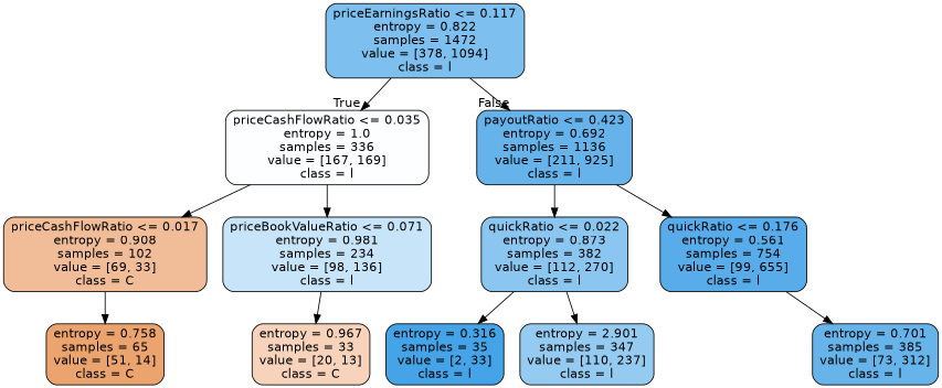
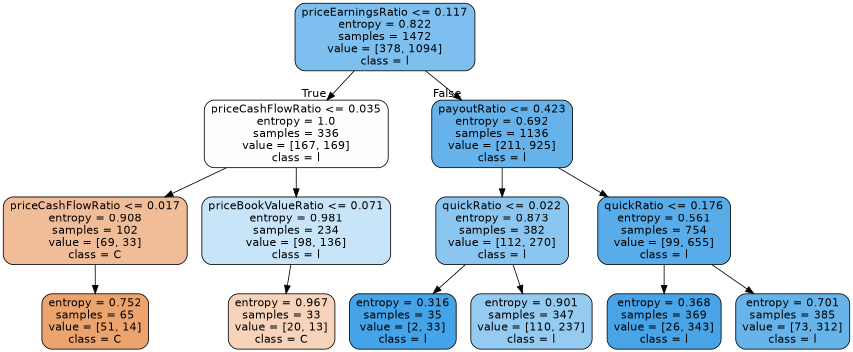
  digraph {
    node [color=black fontname=helvetica shape=box style="filled, rounded"]
    edge [fontname=helvetica]
    n1 [fillcolor="#7dbfee" label="priceEarningsRatio <= 0.117\nentropy = 0.822\nsamples = 1472\nvalue = [378, 1094]\nclass = l"]
    n2 [fillcolor="#fdfeff" label="priceCashFlowRatio <= 0.035\nentropy = 1.0\nsamples = 336\nvalue = [167, 169]\nclass = l"]
    n3 [fillcolor="#66b3eb" label="payoutRatio <= 0.423\nentropy = 0.692\nsamples = 1136\nvalue = [211, 925]\nclass = l"]
    n4 [fillcolor="#f1bd98" label="priceCashFlowRatio <= 0.017\nentropy = 0.908\nsamples = 102\nvalue = [69, 33]\nclass = C"]
    n5 [fillcolor="#c8e4f8" label="priceBookValueRatio <= 0.071\nentropy = 0.981\nsamples = 234\nvalue = [98, 136]\nclass = l"]
    n6 [fillcolor="#8bc6f0" label="quickRatio <= 0.022\nentropy = 0.873\nsamples = 382\nvalue = [112, 270]\nclass = l"]
    n7 [fillcolor="#57ace9" label="quickRatio <= 0.176\nentropy = 0.561\nsamples = 754\nvalue = [99, 655]\nclass = l"]
-   n8 [fillcolor="#eca46f" label="entropy = 0.758\nsamples = 65\nvalue = [51, 14]\nclass = C"]
+   n8 [fillcolor="#eca46f" label="entropy = 0.752\nsamples = 65\nvalue = [51, 14]\nclass = C"]
    n9 [fillcolor="#f6d3ba" label="entropy = 0.967\nsamples = 33\nvalue = [20, 13]\nclass = C"]
    n10 [fillcolor="#45a3e7" label="entropy = 0.316\nsamples = 35\nvalue = [2, 33]\nclass = l"]
-   n11 [fillcolor="#95caf1" label="entropy = 2.901\nsamples = 347\nvalue = [110, 237]\nclass = l"]
+   n11 [fillcolor="#95caf1" label="entropy = 0.901\nsamples = 347\nvalue = [110, 237]\nclass = l"]
+   n12 [fillcolor="#48a4e7" label="entropy = 0.368\nsamples = 369\nvalue = [26, 343]\nclass = l"]
    n13 [fillcolor="#67b4eb" label="entropy = 0.701\nsamples = 385\nvalue = [73, 312]\nclass = l"]
    n1 -> n2 [headlabel=True labelangle=45 labeldistance=2.5]
    n1 -> n3 [headlabel=False labelangle=-45 labeldistance=2.5]
    n2 -> n4
    n2 -> n5
    n3 -> n6
    n3 -> n7
    n4 -> n8
    n5 -> n9
    n6 -> n10
    n6 -> n11
+   n7 -> n12
    n7 -> n13
  }
